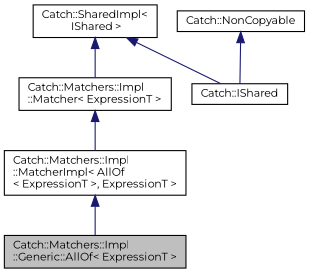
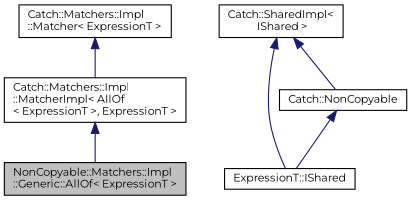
  digraph {
    fontname=Montserrat
    node [color=black fillcolor=white fontname=Montserrat fontsize=10 shape=record style=filled]
    edge [color=midnightblue dir=back fontname=Montserrat fontsize=10 labelfontname=Helvetica labelfontsize=10 style=solid]
-   n1 [fillcolor=grey75 fontcolor=black height=0.2 label="Catch::Matchers::Impl\l::Generic::AllOf\< ExpressionT \>" width=0.4]
+   n1 [fillcolor=grey75 fontcolor=black height=0.2 label="NonCopyable::Matchers::Impl\l::Generic::AllOf\< ExpressionT \>" width=0.4]
    n2 [height=0.2 label="Catch::Matchers::Impl\l::MatcherImpl\< AllOf\l\< ExpressionT \>, ExpressionT \>" width=0.4]
    n3 [height=0.2 label="Catch::Matchers::Impl\l::Matcher\< ExpressionT \>" width=0.4]
    n4 [height=0.2 label="Catch::SharedImpl\<\l IShared \>" width=0.4]
-   n5 [height=0.2 label="Catch::IShared" width=0.4]
+   n5 [height=0.2 label="ExpressionT::IShared" width=0.4]
    n6 [height=0.2 label="Catch::NonCopyable" width=0.4]
    n2 -> n1
    n3 -> n2
-   n4 -> n3
+   n4 -> n6
    n4 -> n5
    n6 -> n5
  }
